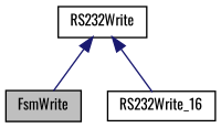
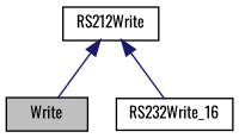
  digraph {
    fontname=Oswald
    node [color=black fillcolor=white fontname=Oswald fontsize=10 shape=record style=filled]
    edge [color=midnightblue dir=back fontname=Oswald fontsize=10 labelfontname=Helvetica labelfontsize=10 style=solid]
-   n1 [fillcolor=grey75 fontcolor=black height=0.2 label=FsmWrite width=0.4]
-   n2 [height=0.2 label=RS232Write width=0.4]
+   n1 [fillcolor=grey75 fontcolor=black height=0.2 label=Write width=0.4]
+   n2 [height=0.2 label=RS212Write width=0.4]
    n3 [height=0.2 label=RS232Write_16 width=0.4]
    n2 -> n1
    n2 -> n3
  }
